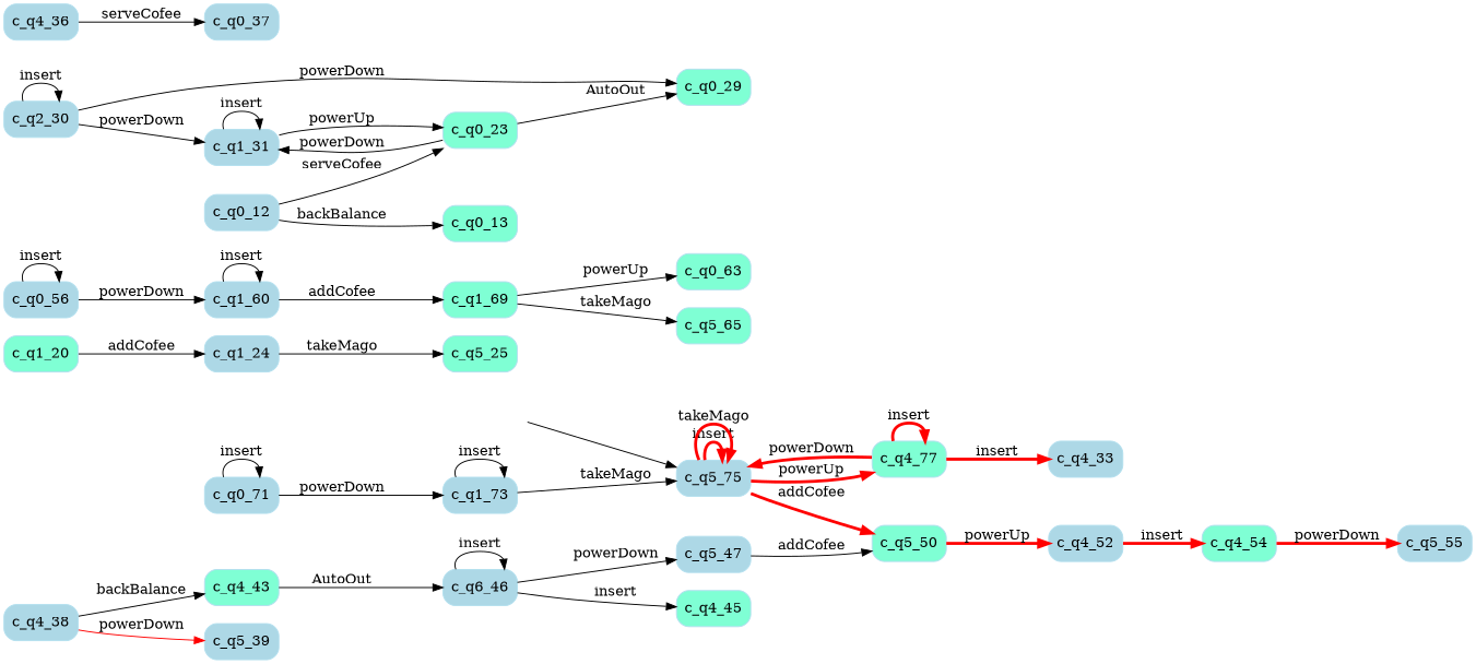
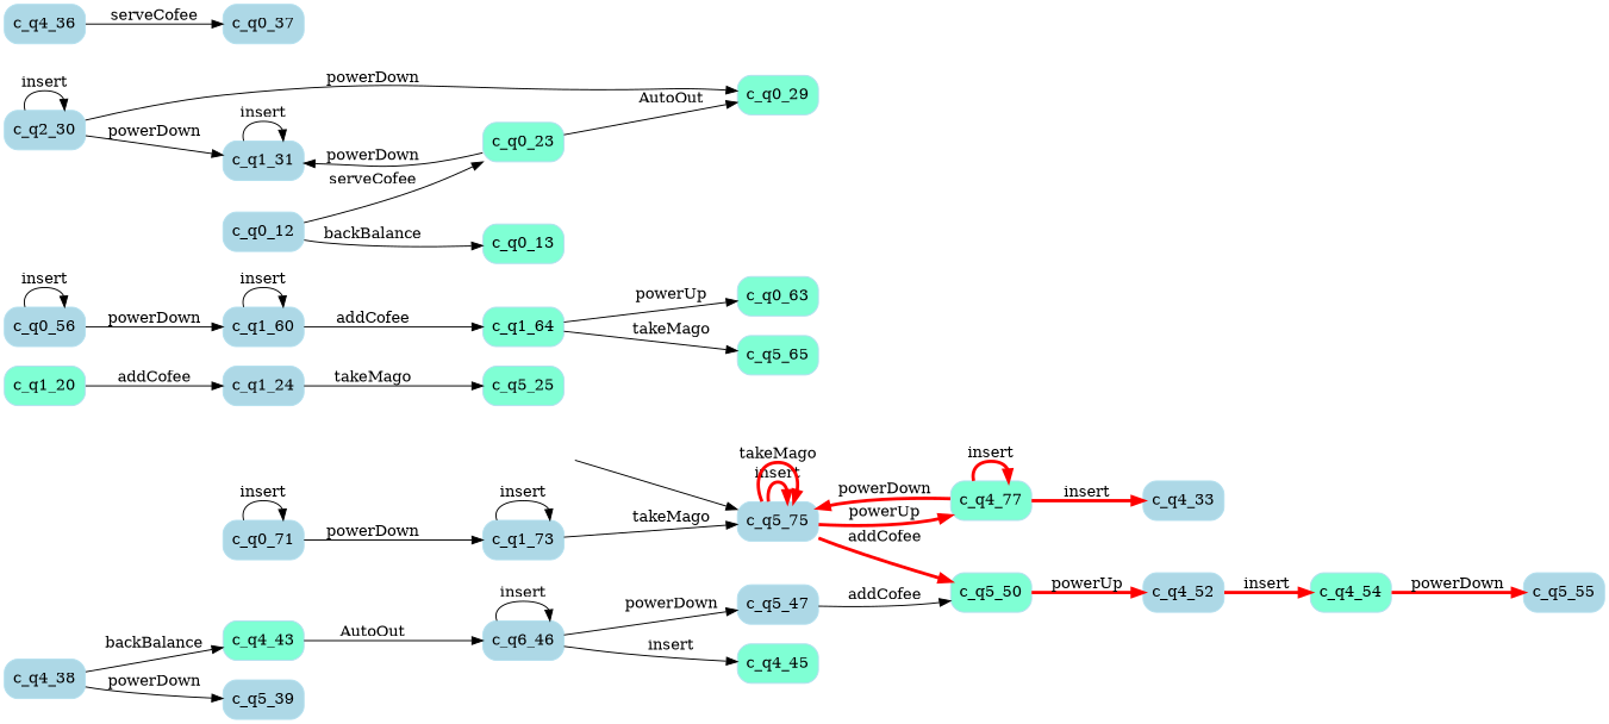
  digraph {
    rankdir=LR
    node [style="rounded, filled,filled" color=lightblue2 fillcolor=lightblue shape=box]
    start_c_q5_75 [style=invisible color="" fillcolor="" shape=""]
    n2 [label=c_q5_75]
    n3 [fillcolor=aquamarine label=c_q5_50]
    n4 [fillcolor=aquamarine label=c_q4_77]
    n5 [fillcolor=aquamarine label=c_q4_43]
    n6 [label=c_q6_46]
    n7 [label=c_q5_47]
    n8 [fillcolor=aquamarine label=c_q4_45]
    n9 [label=c_q0_71]
    n10 [label=c_q1_73]
    n11 [fillcolor=aquamarine label=c_q5_25]
    n12 [label=c_q4_52]
    n13 [label=c_q4_33]
    n14 [fillcolor=aquamarine label=c_q0_63]
    n15 [label=c_q5_39]
    n16 [fillcolor=aquamarine label=c_q4_54]
    n17 [label=c_q4_38]
    n18 [fillcolor=aquamarine label=c_q5_65]
-   n19 [fillcolor=aquamarine label=c_q1_69]
+   n19 [fillcolor=aquamarine label=c_q1_64]
    n20 [fillcolor=aquamarine label=c_q0_29]
    n21 [label=c_q0_56]
    n22 [label=c_q1_60]
    n23 [label=c_q5_55]
    n24 [label=c_q2_30]
    n25 [label=c_q1_31]
    n26 [fillcolor=aquamarine label=c_q0_23]
    n27 [label=c_q4_36]
    n28 [label=c_q0_37]
    n29 [fillcolor=aquamarine label=c_q0_13]
    n30 [label=c_q1_24]
    n31 [fillcolor=aquamarine label=c_q1_20]
    n32 [label=c_q0_12]
    start_c_q5_75 -> n2
    n2 -> n2 [color=red label=insert penwidth=3]
    n2 -> n2 [color=red label=takeMago penwidth=3]
    n2 -> n3 [color=red label=addCofee penwidth=3]
    n2 -> n4 [color=red label=powerUp penwidth=3]
    n3 -> n12 [color=red label=powerUp penwidth=3]
    n4 -> n2 [color=red label=powerDown penwidth=3]
    n4 -> n4 [color=red label=insert penwidth=3]
    n4 -> n13 [color=red label=insert penwidth=3]
    n5 -> n6 [label=AutoOut]
    n6 -> n6 [label=insert]
    n6 -> n7 [label=powerDown]
    n6 -> n8 [label=insert]
    n7 -> n3 [label=addCofee]
    n9 -> n9 [label=insert]
    n9 -> n10 [label=powerDown]
    n10 -> n2 [label=takeMago]
    n10 -> n10 [label=insert]
    n12 -> n16 [color=red label=insert penwidth=3]
    n16 -> n23 [color=red label=powerDown penwidth=3]
    n17 -> n5 [label=backBalance]
-   n17 -> n15 [label=powerDown color=red]
+   n17 -> n15 [label=powerDown]
    n19 -> n14 [label=powerUp]
    n19 -> n18 [label=takeMago]
    n21 -> n21 [label=insert]
    n21 -> n22 [label=powerDown]
    n22 -> n19 [label=addCofee]
    n22 -> n22 [label=insert]
    n24 -> n20 [label=powerDown]
    n24 -> n24 [label=insert]
    n24 -> n25 [label=powerDown]
    n25 -> n25 [label=insert]
-   n25 -> n26 [label=powerUp]
    n26 -> n20 [label=AutoOut]
    n26 -> n25 [label=powerDown]
    n27 -> n28 [label=serveCofee]
    n30 -> n11 [label=takeMago]
    n31 -> n30 [label=addCofee]
    n32 -> n26 [label=serveCofee]
    n32 -> n29 [label=backBalance]
  }
